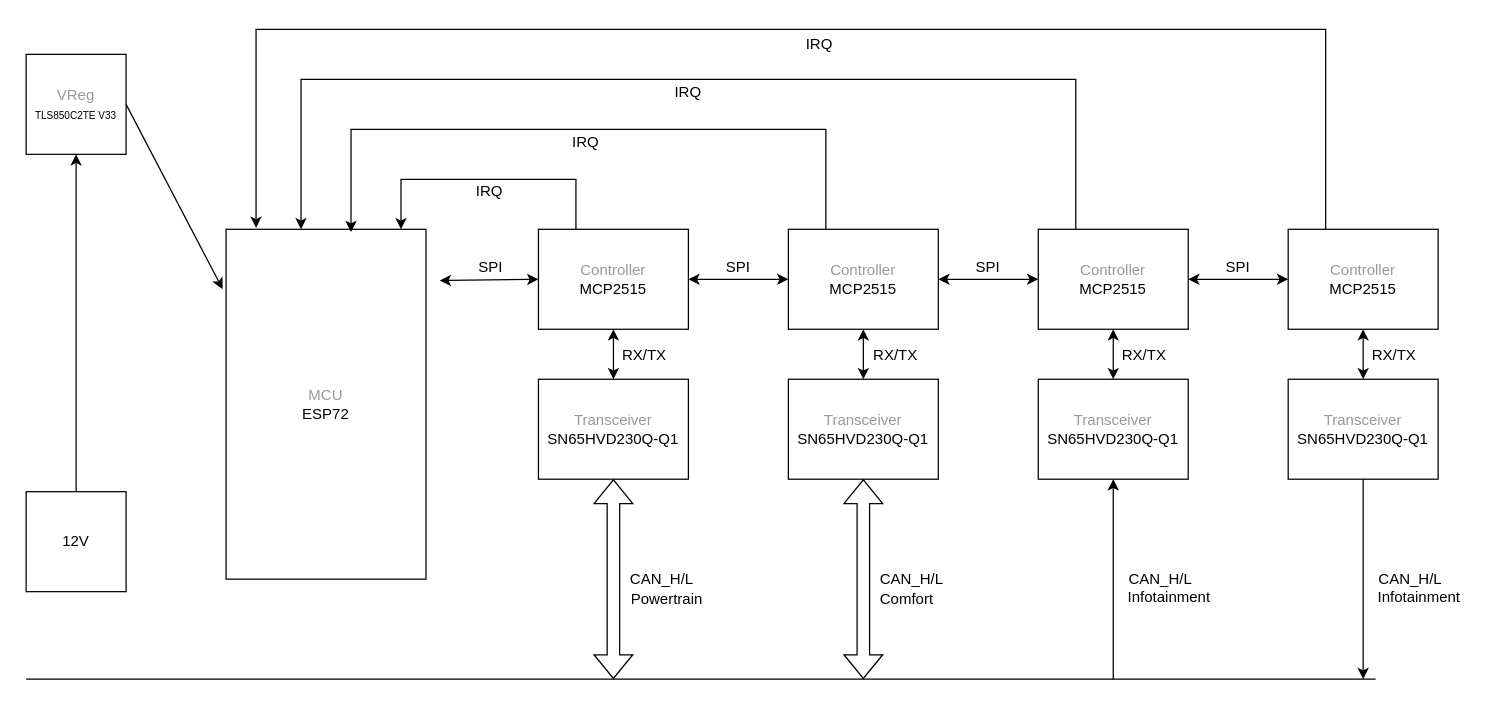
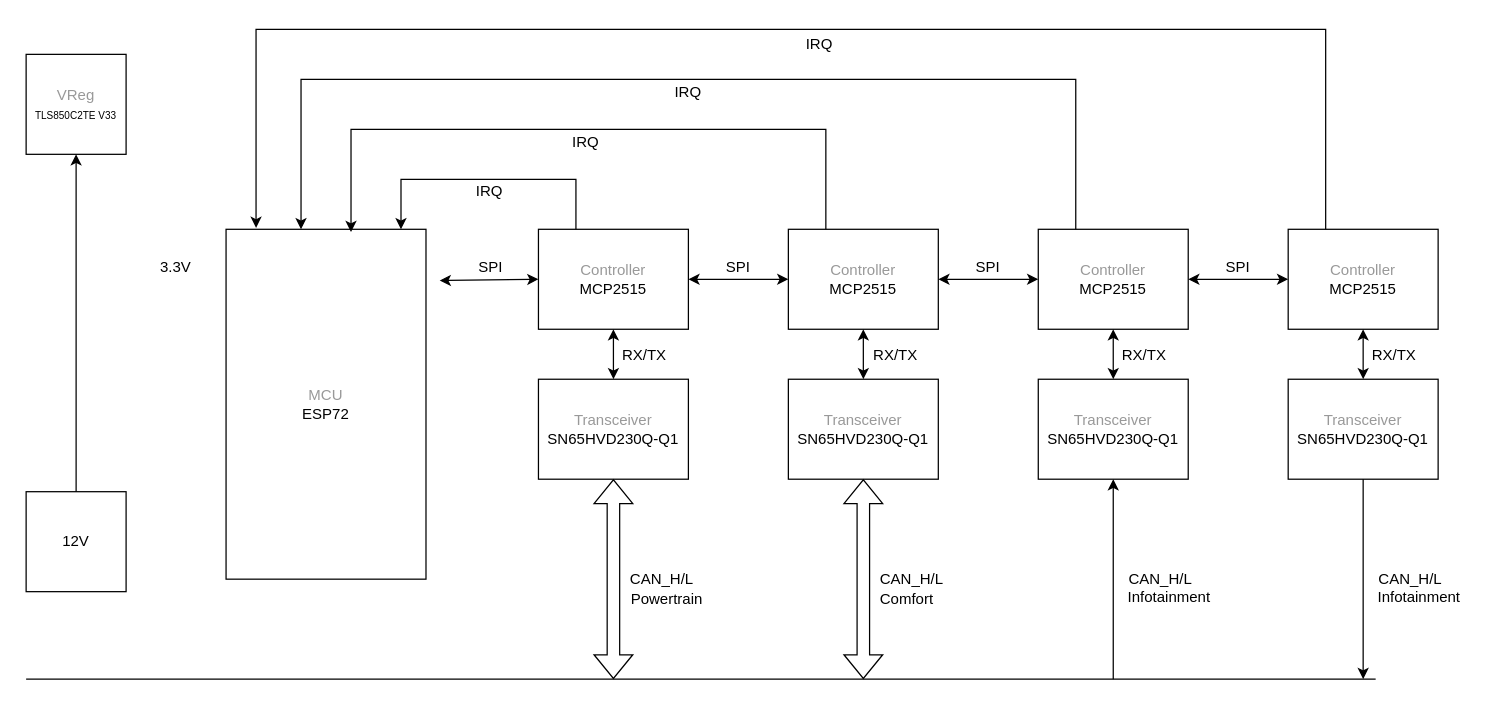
  <mxCell id="0" />
  <mxCell id="1" parent="0" />
  <mxCell id="2" value="&lt;font style=&quot;color: rgb(153, 153, 153);&quot;&gt;MCU&lt;/font&gt;&lt;div&gt;ESP72&lt;/div&gt;" style="rounded=0;whiteSpace=wrap;html=1;" vertex="1" parent="1"><mxGeometry x="180" y="183" width="160" height="280" as="geometry" /></mxCell>
  <mxCell id="3" value="&lt;font style=&quot;color: rgb(153, 153, 153);&quot;&gt;Transceiver&lt;/font&gt;&lt;div&gt;SN65HVD230Q-Q1&lt;/div&gt;" style="rounded=0;whiteSpace=wrap;html=1;" vertex="1" parent="1"><mxGeometry x="430" y="303" width="120" height="80" as="geometry" /></mxCell>
  <mxCell id="4" value="&lt;font style=&quot;color: rgb(153, 153, 153);&quot;&gt;Controller&lt;/font&gt;&lt;div&gt;MCP2515&lt;/div&gt;" style="rounded=0;whiteSpace=wrap;html=1;" vertex="1" parent="1"><mxGeometry x="430" y="183" width="120" height="80" as="geometry" /></mxCell>
  <mxCell id="5" value="&lt;font style=&quot;color: rgb(153, 153, 153);&quot;&gt;VReg&lt;/font&gt;&lt;div&gt;&lt;font style=&quot;font-size: 8px;&quot;&gt;TLS850C2TE V33&lt;/font&gt;&lt;/div&gt;" style="rounded=0;whiteSpace=wrap;html=1;" vertex="1" parent="1"><mxGeometry x="20" y="43" width="80" height="80" as="geometry" /></mxCell>
  <mxCell id="6" value="" style="endArrow=none;html=1;rounded=0;" edge="1" parent="1"><mxGeometry width="50" height="50" relative="1" as="geometry"><mxPoint x="20" y="543" as="sourcePoint" /><mxPoint x="1100" y="543" as="targetPoint" /></mxGeometry></mxCell>
  <mxCell id="7" value="" style="shape=flexArrow;endArrow=classic;startArrow=classic;html=1;rounded=0;" edge="1" parent="1"><mxGeometry width="100" height="100" relative="1" as="geometry"><mxPoint x="490" y="543" as="sourcePoint" /><mxPoint x="490" y="383" as="targetPoint" /></mxGeometry></mxCell>
  <mxCell id="8" value="" style="endArrow=classic;startArrow=classic;html=1;rounded=0;entryX=0.5;entryY=1;entryDx=0;entryDy=0;exitX=0.5;exitY=0;exitDx=0;exitDy=0;" edge="1" parent="1" source="3" target="4"><mxGeometry width="50" height="50" relative="1" as="geometry"><mxPoint x="420" y="423" as="sourcePoint" /><mxPoint x="470" y="373" as="targetPoint" /></mxGeometry></mxCell>
  <mxCell id="9" value="" style="endArrow=classic;startArrow=classic;html=1;rounded=0;exitX=1.008;exitY=0.171;exitDx=0;exitDy=0;exitPerimeter=0;entryX=0;entryY=0.5;entryDx=0;entryDy=0;" edge="1" parent="1" target="4"><mxGeometry width="50" height="50" relative="1" as="geometry"><mxPoint x="350.96" y="224.04" as="sourcePoint" /><mxPoint x="470" y="373" as="targetPoint" /></mxGeometry></mxCell>
- <mxCell id="10" value="" style="endArrow=classic;html=1;rounded=0;exitX=1;exitY=0.5;exitDx=0;exitDy=0;entryX=-0.017;entryY=0.171;entryDx=0;entryDy=0;entryPerimeter=0;" edge="1" parent="1" source="5" target="2"><mxGeometry width="50" height="50" relative="1" as="geometry"><mxPoint x="370" y="423" as="sourcePoint" /><mxPoint x="420" y="373" as="targetPoint" /></mxGeometry></mxCell>
  <mxCell id="11" value="RX/TX" style="text;html=1;align=center;verticalAlign=middle;whiteSpace=wrap;rounded=0;" vertex="1" parent="1"><mxGeometry x="485" y="269" width="60" height="30" as="geometry" /></mxCell>
  <mxCell id="12" value="SPI" style="text;html=1;align=center;verticalAlign=middle;whiteSpace=wrap;rounded=0;" vertex="1" parent="1"><mxGeometry x="362" y="199" width="60" height="30" as="geometry" /></mxCell>
  <mxCell id="13" value="CAN_H/L" style="text;html=1;align=center;verticalAlign=middle;whiteSpace=wrap;rounded=0;" vertex="1" parent="1"><mxGeometry x="499" y="448" width="60" height="30" as="geometry" /></mxCell>
  <mxCell id="14" value="" style="endArrow=classic;startArrow=classic;html=1;rounded=0;exitX=1;exitY=0.5;exitDx=0;exitDy=0;" edge="1" parent="1" source="4"><mxGeometry width="50" height="50" relative="1" as="geometry"><mxPoint x="320" y="503" as="sourcePoint" /><mxPoint x="630" y="223" as="targetPoint" /></mxGeometry></mxCell>
  <mxCell id="15" value="&lt;font style=&quot;color: rgb(153, 153, 153);&quot;&gt;Controller&lt;/font&gt;&lt;div&gt;MCP2515&lt;/div&gt;" style="rounded=0;whiteSpace=wrap;html=1;" vertex="1" parent="1"><mxGeometry x="630" y="183" width="120" height="80" as="geometry" /></mxCell>
  <mxCell id="16" value="&lt;font style=&quot;color: rgb(153, 153, 153);&quot;&gt;Transceiver&lt;/font&gt;&lt;div&gt;SN65HVD230Q-Q1&lt;/div&gt;" style="rounded=0;whiteSpace=wrap;html=1;" vertex="1" parent="1"><mxGeometry x="630" y="303" width="120" height="80" as="geometry" /></mxCell>
  <mxCell id="17" value="RX/TX" style="text;html=1;align=center;verticalAlign=middle;whiteSpace=wrap;rounded=0;" vertex="1" parent="1"><mxGeometry x="686" y="269" width="60" height="30" as="geometry" /></mxCell>
  <mxCell id="18" value="" style="shape=flexArrow;endArrow=classic;startArrow=classic;html=1;rounded=0;" edge="1" parent="1"><mxGeometry width="100" height="100" relative="1" as="geometry"><mxPoint x="690" y="543" as="sourcePoint" /><mxPoint x="690" y="383" as="targetPoint" /></mxGeometry></mxCell>
  <mxCell id="19" value="CAN_H/L" style="text;html=1;align=center;verticalAlign=middle;whiteSpace=wrap;rounded=0;" vertex="1" parent="1"><mxGeometry x="699" y="448" width="60" height="30" as="geometry" /></mxCell>
  <mxCell id="20" value="" style="endArrow=classic;startArrow=classic;html=1;rounded=0;entryX=0.5;entryY=1;entryDx=0;entryDy=0;exitX=0.5;exitY=0;exitDx=0;exitDy=0;" edge="1" parent="1" source="16" target="15"><mxGeometry width="50" height="50" relative="1" as="geometry"><mxPoint x="420" y="423" as="sourcePoint" /><mxPoint x="470" y="373" as="targetPoint" /></mxGeometry></mxCell>
  <mxCell id="21" value="Powertrain" style="text;html=1;align=center;verticalAlign=middle;whiteSpace=wrap;rounded=0;" vertex="1" parent="1"><mxGeometry x="498" y="464" width="70" height="30" as="geometry" /></mxCell>
  <mxCell id="22" value="Comfort" style="text;html=1;align=center;verticalAlign=middle;whiteSpace=wrap;rounded=0;" vertex="1" parent="1"><mxGeometry x="690" y="464" width="70" height="30" as="geometry" /></mxCell>
  <mxCell id="23" value="SPI" style="text;html=1;align=center;verticalAlign=middle;whiteSpace=wrap;rounded=0;" vertex="1" parent="1"><mxGeometry x="560" y="199" width="60" height="30" as="geometry" /></mxCell>
+ <mxCell id="24" value="3.3V" style="text;html=1;align=center;verticalAlign=middle;whiteSpace=wrap;rounded=0;" vertex="1" parent="1"><mxGeometry x="110" y="199" width="60" height="30" as="geometry" /></mxCell>
  <mxCell id="25" value="12V" style="rounded=0;whiteSpace=wrap;html=1;" vertex="1" parent="1"><mxGeometry x="20" y="393" width="80" height="80" as="geometry" /></mxCell>
  <mxCell id="26" value="" style="endArrow=classic;html=1;rounded=0;entryX=0.5;entryY=1;entryDx=0;entryDy=0;exitX=0.5;exitY=0;exitDx=0;exitDy=0;" edge="1" parent="1" source="25" target="5"><mxGeometry width="50" height="50" relative="1" as="geometry"><mxPoint x="370" y="423" as="sourcePoint" /><mxPoint x="420" y="373" as="targetPoint" /></mxGeometry></mxCell>
  <mxCell id="27" value="&lt;font style=&quot;color: rgb(153, 153, 153);&quot;&gt;Controller&lt;/font&gt;&lt;div&gt;MCP2515&lt;/div&gt;" style="rounded=0;whiteSpace=wrap;html=1;" vertex="1" parent="1"><mxGeometry x="830" y="183" width="120" height="80" as="geometry" /></mxCell>
  <mxCell id="28" value="&lt;font style=&quot;color: rgb(153, 153, 153);&quot;&gt;Transceiver&lt;/font&gt;&lt;div&gt;SN65HVD230Q-Q1&lt;/div&gt;" style="rounded=0;whiteSpace=wrap;html=1;" vertex="1" parent="1"><mxGeometry x="830" y="303" width="120" height="80" as="geometry" /></mxCell>
  <mxCell id="29" value="RX/TX" style="text;html=1;align=center;verticalAlign=middle;whiteSpace=wrap;rounded=0;" vertex="1" parent="1"><mxGeometry x="885" y="269" width="60" height="30" as="geometry" /></mxCell>
  <mxCell id="30" value="" style="endArrow=classic;startArrow=classic;html=1;rounded=0;entryX=0.5;entryY=1;entryDx=0;entryDy=0;exitX=0.5;exitY=0;exitDx=0;exitDy=0;" edge="1" parent="1" source="28" target="27"><mxGeometry width="50" height="50" relative="1" as="geometry"><mxPoint x="670" y="423" as="sourcePoint" /><mxPoint x="720" y="373" as="targetPoint" /></mxGeometry></mxCell>
  <mxCell id="31" value="SPI" style="text;html=1;align=center;verticalAlign=middle;whiteSpace=wrap;rounded=0;" vertex="1" parent="1"><mxGeometry x="760" y="199" width="60" height="30" as="geometry" /></mxCell>
  <mxCell id="32" value="" style="endArrow=classic;startArrow=classic;html=1;rounded=0;entryX=0;entryY=0.5;entryDx=0;entryDy=0;exitX=1;exitY=0.5;exitDx=0;exitDy=0;" edge="1" parent="1" source="15" target="27"><mxGeometry width="50" height="50" relative="1" as="geometry"><mxPoint x="670" y="423" as="sourcePoint" /><mxPoint x="720" y="373" as="targetPoint" /></mxGeometry></mxCell>
  <mxCell id="33" value="CAN_H/L" style="text;html=1;align=center;verticalAlign=middle;whiteSpace=wrap;rounded=0;" vertex="1" parent="1"><mxGeometry x="1098" y="448" width="60" height="30" as="geometry" /></mxCell>
  <mxCell id="34" value="Infotainment" style="text;html=1;align=center;verticalAlign=middle;whiteSpace=wrap;rounded=0;" vertex="1" parent="1"><mxGeometry x="1090" y="463" width="90" height="30" as="geometry" /></mxCell>
  <mxCell id="35" value="" style="endArrow=classic;html=1;rounded=0;entryX=0.5;entryY=1;entryDx=0;entryDy=0;" edge="1" parent="1" target="28"><mxGeometry width="50" height="50" relative="1" as="geometry"><mxPoint x="890" y="543" as="sourcePoint" /><mxPoint x="880" y="373" as="targetPoint" /></mxGeometry></mxCell>
  <mxCell id="36" value="&lt;font style=&quot;color: rgb(153, 153, 153);&quot;&gt;Controller&lt;/font&gt;&lt;div&gt;MCP2515&lt;/div&gt;" style="rounded=0;whiteSpace=wrap;html=1;" vertex="1" parent="1"><mxGeometry x="1030" y="183" width="120" height="80" as="geometry" /></mxCell>
  <mxCell id="37" value="&lt;font style=&quot;color: rgb(153, 153, 153);&quot;&gt;Transceiver&lt;/font&gt;&lt;div&gt;SN65HVD230Q-Q1&lt;/div&gt;" style="rounded=0;whiteSpace=wrap;html=1;" vertex="1" parent="1"><mxGeometry x="1030" y="303" width="120" height="80" as="geometry" /></mxCell>
  <mxCell id="38" value="RX/TX" style="text;html=1;align=center;verticalAlign=middle;whiteSpace=wrap;rounded=0;" vertex="1" parent="1"><mxGeometry x="1085" y="269" width="60" height="30" as="geometry" /></mxCell>
  <mxCell id="39" value="" style="endArrow=classic;startArrow=classic;html=1;rounded=0;entryX=0.5;entryY=1;entryDx=0;entryDy=0;exitX=0.5;exitY=0;exitDx=0;exitDy=0;" edge="1" parent="1" source="37" target="36"><mxGeometry width="50" height="50" relative="1" as="geometry"><mxPoint x="870" y="423" as="sourcePoint" /><mxPoint x="920" y="373" as="targetPoint" /></mxGeometry></mxCell>
  <mxCell id="40" value="" style="endArrow=classic;html=1;rounded=0;exitX=0.5;exitY=1;exitDx=0;exitDy=0;" edge="1" parent="1" source="37"><mxGeometry width="50" height="50" relative="1" as="geometry"><mxPoint x="1090" y="543" as="sourcePoint" /><mxPoint x="1090" y="543" as="targetPoint" /></mxGeometry></mxCell>
  <mxCell id="41" value="" style="endArrow=classic;startArrow=classic;html=1;rounded=0;exitX=1;exitY=0.5;exitDx=0;exitDy=0;entryX=0;entryY=0.5;entryDx=0;entryDy=0;" edge="1" parent="1" source="27" target="36"><mxGeometry width="50" height="50" relative="1" as="geometry"><mxPoint x="1000" y="423" as="sourcePoint" /><mxPoint x="1050" y="373" as="targetPoint" /></mxGeometry></mxCell>
  <mxCell id="42" value="SPI" style="text;html=1;align=center;verticalAlign=middle;whiteSpace=wrap;rounded=0;" vertex="1" parent="1"><mxGeometry x="960" y="199" width="60" height="30" as="geometry" /></mxCell>
  <mxCell id="43" value="CAN_H/L" style="text;html=1;align=center;verticalAlign=middle;whiteSpace=wrap;rounded=0;" vertex="1" parent="1"><mxGeometry x="898" y="448" width="60" height="30" as="geometry" /></mxCell>
  <mxCell id="44" value="Infotainment" style="text;html=1;align=center;verticalAlign=middle;whiteSpace=wrap;rounded=0;" vertex="1" parent="1"><mxGeometry x="890" y="463" width="90" height="30" as="geometry" /></mxCell>
  <mxCell id="45" value="" style="endArrow=classic;html=1;rounded=0;entryX=0.75;entryY=0;entryDx=0;entryDy=0;exitX=0.25;exitY=0;exitDx=0;exitDy=0;" edge="1" parent="1" source="4"><mxGeometry width="50" height="50" relative="1" as="geometry"><mxPoint x="620" y="353" as="sourcePoint" /><mxPoint x="320" y="183" as="targetPoint" /><Array as="points"><mxPoint x="460" y="143" /><mxPoint x="320" y="143" /></Array></mxGeometry></mxCell>
  <mxCell id="46" value="IRQ" style="text;html=1;align=center;verticalAlign=middle;whiteSpace=wrap;rounded=0;" vertex="1" parent="1"><mxGeometry x="361" y="138" width="60" height="30" as="geometry" /></mxCell>
  <mxCell id="47" value="" style="endArrow=classic;html=1;rounded=0;entryX=0.625;entryY=0.008;entryDx=0;entryDy=0;exitX=0.25;exitY=0;exitDx=0;exitDy=0;entryPerimeter=0;" edge="1" parent="1" target="2"><mxGeometry width="50" height="50" relative="1" as="geometry"><mxPoint x="660" y="183" as="sourcePoint" /><mxPoint x="520" y="183" as="targetPoint" /><Array as="points"><mxPoint x="660" y="103" /><mxPoint x="590" y="103" /><mxPoint x="280" y="103" /></Array></mxGeometry></mxCell>
  <mxCell id="48" value="IRQ" style="text;html=1;align=center;verticalAlign=middle;whiteSpace=wrap;rounded=0;" vertex="1" parent="1"><mxGeometry x="438" y="99" width="60" height="30" as="geometry" /></mxCell>
  <mxCell id="49" value="" style="endArrow=classic;html=1;rounded=0;exitX=0.25;exitY=0;exitDx=0;exitDy=0;entryX=0.375;entryY=0;entryDx=0;entryDy=0;entryPerimeter=0;" edge="1" parent="1" source="27" target="2"><mxGeometry width="50" height="50" relative="1" as="geometry"><mxPoint x="590" y="283" as="sourcePoint" /><mxPoint x="640" y="233" as="targetPoint" /><Array as="points"><mxPoint x="860" y="63" /><mxPoint x="240" y="63" /></Array></mxGeometry></mxCell>
  <mxCell id="50" value="IRQ" style="text;html=1;align=center;verticalAlign=middle;whiteSpace=wrap;rounded=0;" vertex="1" parent="1"><mxGeometry x="520" y="59" width="60" height="30" as="geometry" /></mxCell>
  <mxCell id="51" value="" style="endArrow=classic;html=1;rounded=0;exitX=0.25;exitY=0;exitDx=0;exitDy=0;entryX=0.15;entryY=-0.004;entryDx=0;entryDy=0;entryPerimeter=0;" edge="1" parent="1" source="36" target="2"><mxGeometry width="50" height="50" relative="1" as="geometry"><mxPoint x="610" y="203" as="sourcePoint" /><mxPoint x="220" y="3" as="targetPoint" /><Array as="points"><mxPoint x="1060" y="23" /><mxPoint x="204" y="23" /></Array></mxGeometry></mxCell>
  <mxCell id="52" value="IRQ" style="text;html=1;align=center;verticalAlign=middle;whiteSpace=wrap;rounded=0;" vertex="1" parent="1"><mxGeometry x="625" y="20" width="60" height="30" as="geometry" /></mxCell>
